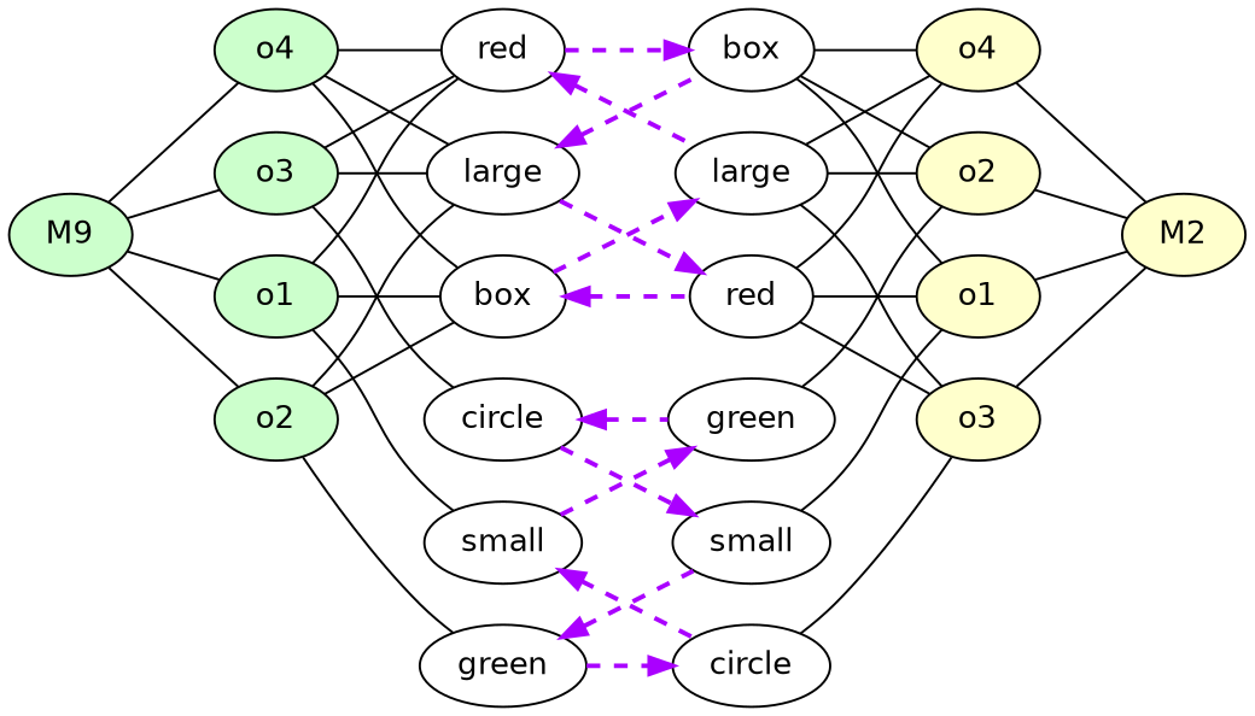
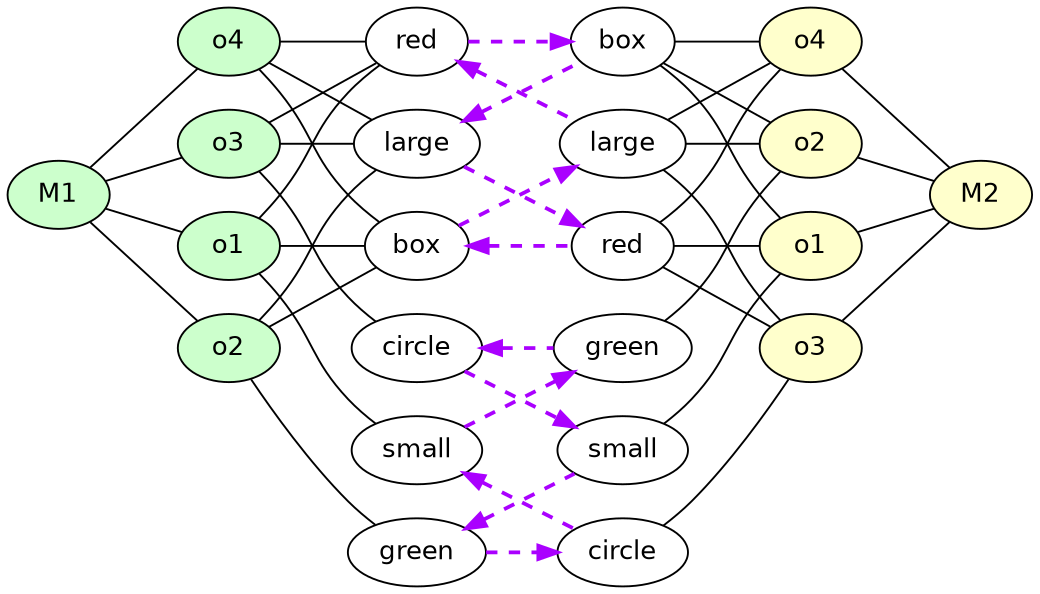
  strict digraph {
    rankdir=LR
    node [fontname=Helvetica shape=oval]
    edge [constraint=true dir=none]
-   M1 [fillcolor="#CCFFCC" height=0.5 style=filled width=0.75 label=M9]
+   M1 [fillcolor="#CCFFCC" height=0.5 style=filled width=0.75]
    n2 [fillcolor="#CCFFCC" height=0.5 label=o1 style=filled width=0.75]
    n3 [fillcolor="#CCFFCC" height=0.5 label=o2 style=filled width=0.75]
    n4 [fillcolor="#CCFFCC" height=0.5 label=o3 style=filled width=0.75]
    n5 [fillcolor="#CCFFCC" height=0.5 label=o4 style=filled width=0.75]
    n6 [height=0.5 label=red width=0.75]
    n7 [height=0.5 label=box width=0.75]
    n8 [height=0.5 label=small width=0.88464]
    n9 [height=0.5 label=green width=0.93881]
    n10 [height=0.5 label=large width=0.86659]
    n11 [height=0.5 label=circle width=0.88464]
    M2 [fillcolor="#FFFFCC" height=0.5 style=filled width=0.75]
    n13 [height=0.5 label=box width=0.75]
    n14 [height=0.5 label=large width=0.86659]
    n15 [height=0.5 label=red width=0.75]
    n16 [height=0.5 label=green width=0.93881]
    n17 [height=0.5 label=circle width=0.88464]
    n18 [fillcolor="#FFFFCC" height=0.5 label=o1 style=filled width=0.75]
    n19 [fillcolor="#FFFFCC" height=0.5 label=o4 style=filled width=0.75]
    n20 [fillcolor="#FFFFCC" height=0.5 label=o2 style=filled width=0.75]
    n21 [fillcolor="#FFFFCC" height=0.5 label=o3 style=filled width=0.75]
    n22 [height=0.5 label=small width=0.88464]
    M1 -> n2 [penwidth=1]
    M1 -> n3 [penwidth=1]
    M1 -> n4 [penwidth=1]
    M1 -> n5 [penwidth=1]
    n2 -> n6
    n2 -> n7
    n2 -> n8
    n3 -> n7
    n3 -> n9
    n3 -> n10
    n4 -> n6
    n4 -> n10
    n4 -> n11
    n5 -> n6
    n5 -> n7
    n5 -> n10
    n6 -> n13 [color="#AA00FF" penwidth=2 style=dashed dir=""]
    n6 -> n14 [color="#AA00FF" dir=back penwidth=2 style=dashed]
    n7 -> n14 [color="#AA00FF" penwidth=2 style=dashed dir=""]
    n7 -> n15 [color="#AA00FF" dir=back penwidth=2 style=dashed]
    n8 -> n16 [color="#AA00FF" penwidth=2 style=dashed dir=""]
    n8 -> n17 [color="#AA00FF" dir=back penwidth=2 style=dashed]
    n9 -> n17 [color="#AA00FF" penwidth=2 style=dashed dir=""]
    n9 -> n22 [color="#AA00FF" dir=back penwidth=2 style=dashed]
    n10 -> n13 [color="#AA00FF" dir=back penwidth=2 style=dashed]
    n10 -> n15 [color="#AA00FF" penwidth=2 style=dashed dir=""]
    n11 -> n16 [color="#AA00FF" dir=back penwidth=2 style=dashed]
    n11 -> n22 [color="#AA00FF" penwidth=2 style=dashed dir=""]
    n13 -> n18
    n13 -> n19
    n13 -> n20
    n14 -> n19
    n14 -> n20
    n14 -> n21
    n15 -> n18
    n15 -> n19
    n15 -> n21
    n16 -> n20
    n17 -> n21
    n18 -> M2 [penwidth=1]
    n19 -> M2 [penwidth=1]
    n20 -> M2 [penwidth=1]
    n21 -> M2 [penwidth=1]
    n22 -> n18
  }
